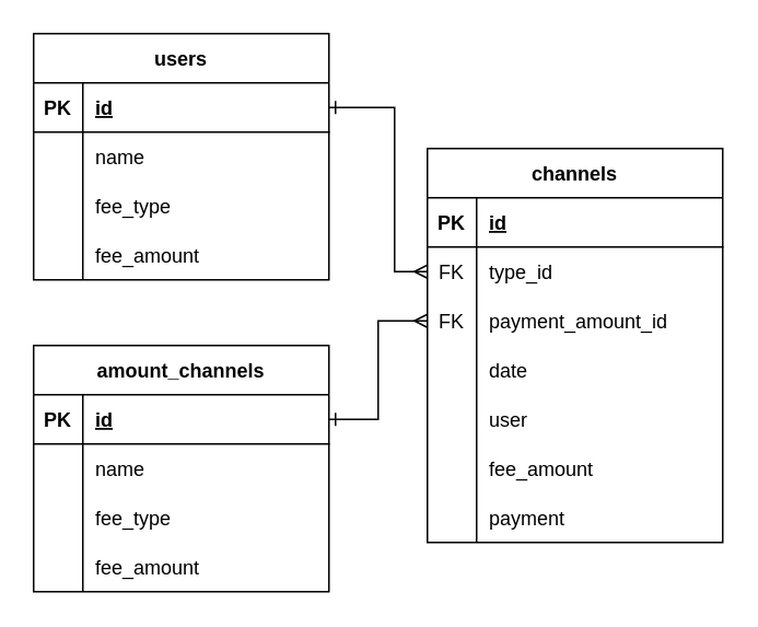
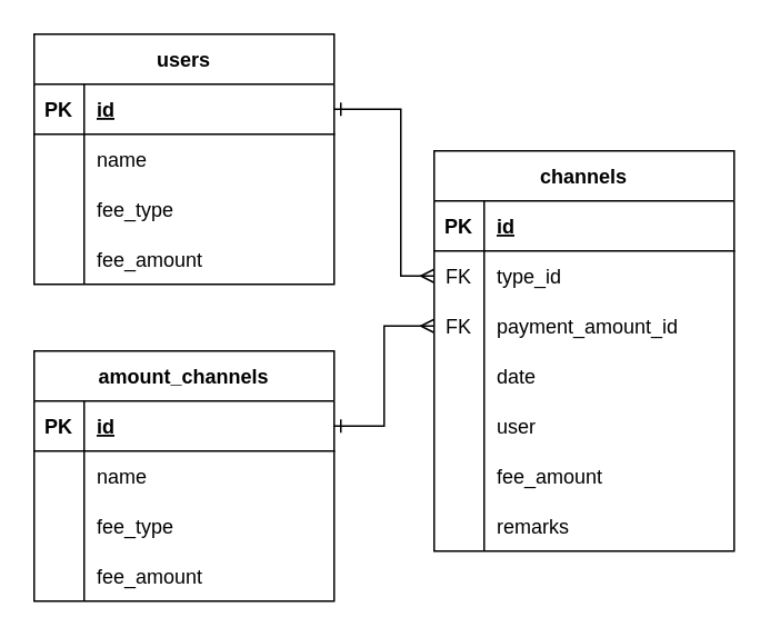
  <mxCell id="0" />
  <mxCell id="1" parent="0" />
  <mxCell id="2" value="channels" style="shape=table;startSize=30;container=1;collapsible=1;childLayout=tableLayout;fixedRows=1;rowLines=0;fontStyle=1;align=center;resizeLast=1;" vertex="1" parent="1"><mxGeometry x="260" y="90" width="180" height="240" as="geometry" /></mxCell>
  <mxCell id="3" value="" style="shape=tableRow;horizontal=0;startSize=0;swimlaneHead=0;swimlaneBody=0;fillColor=none;collapsible=0;dropTarget=0;points=[[0,0.5],[1,0.5]];portConstraint=eastwest;top=0;left=0;right=0;bottom=1;" vertex="1" parent="2"><mxGeometry y="30" width="180" height="30" as="geometry" /></mxCell>
  <mxCell id="4" value="PK" style="shape=partialRectangle;connectable=0;fillColor=none;top=0;left=0;bottom=0;right=0;fontStyle=1;overflow=hidden;" vertex="1" parent="3"><mxGeometry width="30" height="30" as="geometry"><mxRectangle width="30" height="30" as="alternateBounds" /></mxGeometry></mxCell>
  <mxCell id="5" value="id" style="shape=partialRectangle;connectable=0;fillColor=none;top=0;left=0;bottom=0;right=0;align=left;spacingLeft=6;fontStyle=5;overflow=hidden;" vertex="1" parent="3"><mxGeometry x="30" width="150" height="30" as="geometry"><mxRectangle width="150" height="30" as="alternateBounds" /></mxGeometry></mxCell>
  <mxCell id="6" value="" style="shape=tableRow;horizontal=0;startSize=0;swimlaneHead=0;swimlaneBody=0;fillColor=none;collapsible=0;dropTarget=0;points=[[0,0.5],[1,0.5]];portConstraint=eastwest;top=0;left=0;right=0;bottom=0;" vertex="1" parent="2"><mxGeometry y="60" width="180" height="30" as="geometry" /></mxCell>
  <mxCell id="7" value="FK" style="shape=partialRectangle;connectable=0;fillColor=none;top=0;left=0;bottom=0;right=0;editable=1;overflow=hidden;" vertex="1" parent="6"><mxGeometry width="30" height="30" as="geometry"><mxRectangle width="30" height="30" as="alternateBounds" /></mxGeometry></mxCell>
  <mxCell id="8" value="type_id" style="shape=partialRectangle;connectable=0;fillColor=none;top=0;left=0;bottom=0;right=0;align=left;spacingLeft=6;overflow=hidden;" vertex="1" parent="6"><mxGeometry x="30" width="150" height="30" as="geometry"><mxRectangle width="150" height="30" as="alternateBounds" /></mxGeometry></mxCell>
  <mxCell id="9" value="" style="shape=tableRow;horizontal=0;startSize=0;swimlaneHead=0;swimlaneBody=0;fillColor=none;collapsible=0;dropTarget=0;points=[[0,0.5],[1,0.5]];portConstraint=eastwest;top=0;left=0;right=0;bottom=0;" vertex="1" parent="2"><mxGeometry y="90" width="180" height="30" as="geometry" /></mxCell>
  <mxCell id="10" value="FK" style="shape=partialRectangle;connectable=0;fillColor=none;top=0;left=0;bottom=0;right=0;editable=1;overflow=hidden;" vertex="1" parent="9"><mxGeometry width="30" height="30" as="geometry"><mxRectangle width="30" height="30" as="alternateBounds" /></mxGeometry></mxCell>
  <mxCell id="11" value="payment_amount_id" style="shape=partialRectangle;connectable=0;fillColor=none;top=0;left=0;bottom=0;right=0;align=left;spacingLeft=6;overflow=hidden;" vertex="1" parent="9"><mxGeometry x="30" width="150" height="30" as="geometry"><mxRectangle width="150" height="30" as="alternateBounds" /></mxGeometry></mxCell>
  <mxCell id="12" value="" style="shape=tableRow;horizontal=0;startSize=0;swimlaneHead=0;swimlaneBody=0;fillColor=none;collapsible=0;dropTarget=0;points=[[0,0.5],[1,0.5]];portConstraint=eastwest;top=0;left=0;right=0;bottom=0;" vertex="1" parent="2"><mxGeometry y="120" width="180" height="30" as="geometry" /></mxCell>
  <mxCell id="13" value="" style="shape=partialRectangle;connectable=0;fillColor=none;top=0;left=0;bottom=0;right=0;editable=1;overflow=hidden;" vertex="1" parent="12"><mxGeometry width="30" height="30" as="geometry"><mxRectangle width="30" height="30" as="alternateBounds" /></mxGeometry></mxCell>
  <mxCell id="14" value="date" style="shape=partialRectangle;connectable=0;fillColor=none;top=0;left=0;bottom=0;right=0;align=left;spacingLeft=6;overflow=hidden;" vertex="1" parent="12"><mxGeometry x="30" width="150" height="30" as="geometry"><mxRectangle width="150" height="30" as="alternateBounds" /></mxGeometry></mxCell>
  <mxCell id="15" value="" style="shape=tableRow;horizontal=0;startSize=0;swimlaneHead=0;swimlaneBody=0;fillColor=none;collapsible=0;dropTarget=0;points=[[0,0.5],[1,0.5]];portConstraint=eastwest;top=0;left=0;right=0;bottom=0;" vertex="1" parent="2"><mxGeometry y="150" width="180" height="30" as="geometry" /></mxCell>
  <mxCell id="16" value="" style="shape=partialRectangle;connectable=0;fillColor=none;top=0;left=0;bottom=0;right=0;editable=1;overflow=hidden;" vertex="1" parent="15"><mxGeometry width="30" height="30" as="geometry"><mxRectangle width="30" height="30" as="alternateBounds" /></mxGeometry></mxCell>
  <mxCell id="17" value="user" style="shape=partialRectangle;connectable=0;fillColor=none;top=0;left=0;bottom=0;right=0;align=left;spacingLeft=6;overflow=hidden;" vertex="1" parent="15"><mxGeometry x="30" width="150" height="30" as="geometry"><mxRectangle width="150" height="30" as="alternateBounds" /></mxGeometry></mxCell>
  <mxCell id="18" value="" style="shape=tableRow;horizontal=0;startSize=0;swimlaneHead=0;swimlaneBody=0;fillColor=none;collapsible=0;dropTarget=0;points=[[0,0.5],[1,0.5]];portConstraint=eastwest;top=0;left=0;right=0;bottom=0;" vertex="1" parent="2"><mxGeometry y="180" width="180" height="30" as="geometry" /></mxCell>
  <mxCell id="19" value="" style="shape=partialRectangle;connectable=0;fillColor=none;top=0;left=0;bottom=0;right=0;editable=1;overflow=hidden;" vertex="1" parent="18"><mxGeometry width="30" height="30" as="geometry"><mxRectangle width="30" height="30" as="alternateBounds" /></mxGeometry></mxCell>
  <mxCell id="20" value="fee_amount" style="shape=partialRectangle;connectable=0;fillColor=none;top=0;left=0;bottom=0;right=0;align=left;spacingLeft=6;overflow=hidden;" vertex="1" parent="18"><mxGeometry x="30" width="150" height="30" as="geometry"><mxRectangle width="150" height="30" as="alternateBounds" /></mxGeometry></mxCell>
  <mxCell id="21" value="" style="shape=tableRow;horizontal=0;startSize=0;swimlaneHead=0;swimlaneBody=0;fillColor=none;collapsible=0;dropTarget=0;points=[[0,0.5],[1,0.5]];portConstraint=eastwest;top=0;left=0;right=0;bottom=0;" vertex="1" parent="2"><mxGeometry y="210" width="180" height="30" as="geometry" /></mxCell>
  <mxCell id="22" value="" style="shape=partialRectangle;connectable=0;fillColor=none;top=0;left=0;bottom=0;right=0;editable=1;overflow=hidden;" vertex="1" parent="21"><mxGeometry width="30" height="30" as="geometry"><mxRectangle width="30" height="30" as="alternateBounds" /></mxGeometry></mxCell>
- <mxCell id="23" value="payment" style="shape=partialRectangle;connectable=0;fillColor=none;top=0;left=0;bottom=0;right=0;align=left;spacingLeft=6;overflow=hidden;" vertex="1" parent="21"><mxGeometry x="30" width="150" height="30" as="geometry"><mxRectangle width="150" height="30" as="alternateBounds" /></mxGeometry></mxCell>
+ <mxCell id="23" value="remarks" style="shape=partialRectangle;connectable=0;fillColor=none;top=0;left=0;bottom=0;right=0;align=left;spacingLeft=6;overflow=hidden;" vertex="1" parent="21"><mxGeometry x="30" width="150" height="30" as="geometry"><mxRectangle width="150" height="30" as="alternateBounds" /></mxGeometry></mxCell>
  <mxCell id="24" value="amount_channels" style="shape=table;startSize=30;container=1;collapsible=1;childLayout=tableLayout;fixedRows=1;rowLines=0;fontStyle=1;align=center;resizeLast=1;" vertex="1" parent="1"><mxGeometry x="20" y="210" width="180" height="150" as="geometry" /></mxCell>
  <mxCell id="25" value="" style="shape=tableRow;horizontal=0;startSize=0;swimlaneHead=0;swimlaneBody=0;fillColor=none;collapsible=0;dropTarget=0;points=[[0,0.5],[1,0.5]];portConstraint=eastwest;top=0;left=0;right=0;bottom=1;" vertex="1" parent="24"><mxGeometry y="30" width="180" height="30" as="geometry" /></mxCell>
  <mxCell id="26" value="PK" style="shape=partialRectangle;connectable=0;fillColor=none;top=0;left=0;bottom=0;right=0;fontStyle=1;overflow=hidden;" vertex="1" parent="25"><mxGeometry width="30" height="30" as="geometry"><mxRectangle width="30" height="30" as="alternateBounds" /></mxGeometry></mxCell>
  <mxCell id="27" value="id" style="shape=partialRectangle;connectable=0;fillColor=none;top=0;left=0;bottom=0;right=0;align=left;spacingLeft=6;fontStyle=5;overflow=hidden;" vertex="1" parent="25"><mxGeometry x="30" width="150" height="30" as="geometry"><mxRectangle width="150" height="30" as="alternateBounds" /></mxGeometry></mxCell>
  <mxCell id="28" value="" style="shape=tableRow;horizontal=0;startSize=0;swimlaneHead=0;swimlaneBody=0;fillColor=none;collapsible=0;dropTarget=0;points=[[0,0.5],[1,0.5]];portConstraint=eastwest;top=0;left=0;right=0;bottom=0;" vertex="1" parent="24"><mxGeometry y="60" width="180" height="30" as="geometry" /></mxCell>
  <mxCell id="29" value="" style="shape=partialRectangle;connectable=0;fillColor=none;top=0;left=0;bottom=0;right=0;editable=1;overflow=hidden;" vertex="1" parent="28"><mxGeometry width="30" height="30" as="geometry"><mxRectangle width="30" height="30" as="alternateBounds" /></mxGeometry></mxCell>
  <mxCell id="30" value="name" style="shape=partialRectangle;connectable=0;fillColor=none;top=0;left=0;bottom=0;right=0;align=left;spacingLeft=6;overflow=hidden;" vertex="1" parent="28"><mxGeometry x="30" width="150" height="30" as="geometry"><mxRectangle width="150" height="30" as="alternateBounds" /></mxGeometry></mxCell>
  <mxCell id="31" value="" style="shape=tableRow;horizontal=0;startSize=0;swimlaneHead=0;swimlaneBody=0;fillColor=none;collapsible=0;dropTarget=0;points=[[0,0.5],[1,0.5]];portConstraint=eastwest;top=0;left=0;right=0;bottom=0;" vertex="1" parent="24"><mxGeometry y="90" width="180" height="30" as="geometry" /></mxCell>
  <mxCell id="32" value="" style="shape=partialRectangle;connectable=0;fillColor=none;top=0;left=0;bottom=0;right=0;editable=1;overflow=hidden;" vertex="1" parent="31"><mxGeometry width="30" height="30" as="geometry"><mxRectangle width="30" height="30" as="alternateBounds" /></mxGeometry></mxCell>
  <mxCell id="33" value="fee_type" style="shape=partialRectangle;connectable=0;fillColor=none;top=0;left=0;bottom=0;right=0;align=left;spacingLeft=6;overflow=hidden;" vertex="1" parent="31"><mxGeometry x="30" width="150" height="30" as="geometry"><mxRectangle width="150" height="30" as="alternateBounds" /></mxGeometry></mxCell>
  <mxCell id="34" value="" style="shape=tableRow;horizontal=0;startSize=0;swimlaneHead=0;swimlaneBody=0;fillColor=none;collapsible=0;dropTarget=0;points=[[0,0.5],[1,0.5]];portConstraint=eastwest;top=0;left=0;right=0;bottom=0;" vertex="1" parent="24"><mxGeometry y="120" width="180" height="30" as="geometry" /></mxCell>
  <mxCell id="35" value="" style="shape=partialRectangle;connectable=0;fillColor=none;top=0;left=0;bottom=0;right=0;editable=1;overflow=hidden;" vertex="1" parent="34"><mxGeometry width="30" height="30" as="geometry"><mxRectangle width="30" height="30" as="alternateBounds" /></mxGeometry></mxCell>
  <mxCell id="36" value="fee_amount" style="shape=partialRectangle;connectable=0;fillColor=none;top=0;left=0;bottom=0;right=0;align=left;spacingLeft=6;overflow=hidden;" vertex="1" parent="34"><mxGeometry x="30" width="150" height="30" as="geometry"><mxRectangle width="150" height="30" as="alternateBounds" /></mxGeometry></mxCell>
  <mxCell id="37" style="edgeStyle=orthogonalEdgeStyle;rounded=0;orthogonalLoop=1;jettySize=auto;html=1;endArrow=ERmany;endFill=0;startArrow=ERone;startFill=0;" edge="1" parent="1" source="25" target="9"><mxGeometry relative="1" as="geometry"><mxPoint x="210" y="110" as="targetPoint" /></mxGeometry></mxCell>
  <mxCell id="38" value="users" style="shape=table;startSize=30;container=1;collapsible=1;childLayout=tableLayout;fixedRows=1;rowLines=0;fontStyle=1;align=center;resizeLast=1;" vertex="1" parent="1"><mxGeometry x="20" y="20" width="180" height="150" as="geometry" /></mxCell>
  <mxCell id="39" value="" style="shape=tableRow;horizontal=0;startSize=0;swimlaneHead=0;swimlaneBody=0;fillColor=none;collapsible=0;dropTarget=0;points=[[0,0.5],[1,0.5]];portConstraint=eastwest;top=0;left=0;right=0;bottom=1;" vertex="1" parent="38"><mxGeometry y="30" width="180" height="30" as="geometry" /></mxCell>
  <mxCell id="40" value="PK" style="shape=partialRectangle;connectable=0;fillColor=none;top=0;left=0;bottom=0;right=0;fontStyle=1;overflow=hidden;" vertex="1" parent="39"><mxGeometry width="30" height="30" as="geometry"><mxRectangle width="30" height="30" as="alternateBounds" /></mxGeometry></mxCell>
  <mxCell id="41" value="id" style="shape=partialRectangle;connectable=0;fillColor=none;top=0;left=0;bottom=0;right=0;align=left;spacingLeft=6;fontStyle=5;overflow=hidden;" vertex="1" parent="39"><mxGeometry x="30" width="150" height="30" as="geometry"><mxRectangle width="150" height="30" as="alternateBounds" /></mxGeometry></mxCell>
  <mxCell id="42" value="" style="shape=tableRow;horizontal=0;startSize=0;swimlaneHead=0;swimlaneBody=0;fillColor=none;collapsible=0;dropTarget=0;points=[[0,0.5],[1,0.5]];portConstraint=eastwest;top=0;left=0;right=0;bottom=0;" vertex="1" parent="38"><mxGeometry y="60" width="180" height="30" as="geometry" /></mxCell>
  <mxCell id="43" value="" style="shape=partialRectangle;connectable=0;fillColor=none;top=0;left=0;bottom=0;right=0;editable=1;overflow=hidden;" vertex="1" parent="42"><mxGeometry width="30" height="30" as="geometry"><mxRectangle width="30" height="30" as="alternateBounds" /></mxGeometry></mxCell>
  <mxCell id="44" value="name" style="shape=partialRectangle;connectable=0;fillColor=none;top=0;left=0;bottom=0;right=0;align=left;spacingLeft=6;overflow=hidden;" vertex="1" parent="42"><mxGeometry x="30" width="150" height="30" as="geometry"><mxRectangle width="150" height="30" as="alternateBounds" /></mxGeometry></mxCell>
  <mxCell id="45" value="" style="shape=tableRow;horizontal=0;startSize=0;swimlaneHead=0;swimlaneBody=0;fillColor=none;collapsible=0;dropTarget=0;points=[[0,0.5],[1,0.5]];portConstraint=eastwest;top=0;left=0;right=0;bottom=0;" vertex="1" parent="38"><mxGeometry y="90" width="180" height="30" as="geometry" /></mxCell>
  <mxCell id="46" value="" style="shape=partialRectangle;connectable=0;fillColor=none;top=0;left=0;bottom=0;right=0;editable=1;overflow=hidden;" vertex="1" parent="45"><mxGeometry width="30" height="30" as="geometry"><mxRectangle width="30" height="30" as="alternateBounds" /></mxGeometry></mxCell>
  <mxCell id="47" value="fee_type" style="shape=partialRectangle;connectable=0;fillColor=none;top=0;left=0;bottom=0;right=0;align=left;spacingLeft=6;overflow=hidden;" vertex="1" parent="45"><mxGeometry x="30" width="150" height="30" as="geometry"><mxRectangle width="150" height="30" as="alternateBounds" /></mxGeometry></mxCell>
  <mxCell id="48" value="" style="shape=tableRow;horizontal=0;startSize=0;swimlaneHead=0;swimlaneBody=0;fillColor=none;collapsible=0;dropTarget=0;points=[[0,0.5],[1,0.5]];portConstraint=eastwest;top=0;left=0;right=0;bottom=0;" vertex="1" parent="38"><mxGeometry y="120" width="180" height="30" as="geometry" /></mxCell>
  <mxCell id="49" value="" style="shape=partialRectangle;connectable=0;fillColor=none;top=0;left=0;bottom=0;right=0;editable=1;overflow=hidden;" vertex="1" parent="48"><mxGeometry width="30" height="30" as="geometry"><mxRectangle width="30" height="30" as="alternateBounds" /></mxGeometry></mxCell>
  <mxCell id="50" value="fee_amount" style="shape=partialRectangle;connectable=0;fillColor=none;top=0;left=0;bottom=0;right=0;align=left;spacingLeft=6;overflow=hidden;" vertex="1" parent="48"><mxGeometry x="30" width="150" height="30" as="geometry"><mxRectangle width="150" height="30" as="alternateBounds" /></mxGeometry></mxCell>
  <mxCell id="51" style="edgeStyle=orthogonalEdgeStyle;rounded=0;orthogonalLoop=1;jettySize=auto;html=1;endArrow=ERmany;endFill=0;startArrow=ERone;startFill=0;" edge="1" parent="1" source="39" target="6"><mxGeometry relative="1" as="geometry"><mxPoint x="200" y="165" as="sourcePoint" /><mxPoint x="270" y="205" as="targetPoint" /><Array as="points"><mxPoint x="240" y="65" /><mxPoint x="240" y="165" /></Array></mxGeometry></mxCell>
